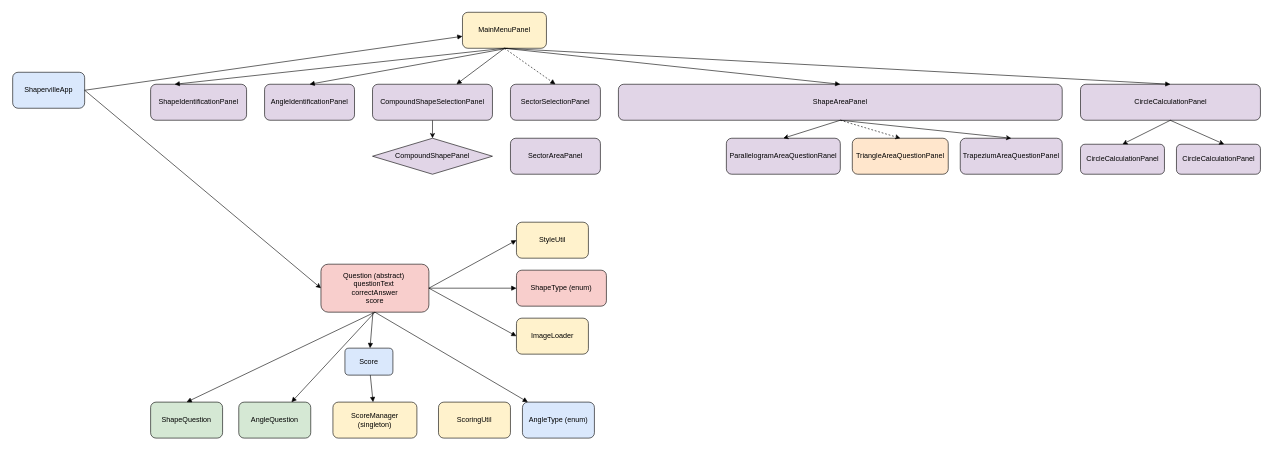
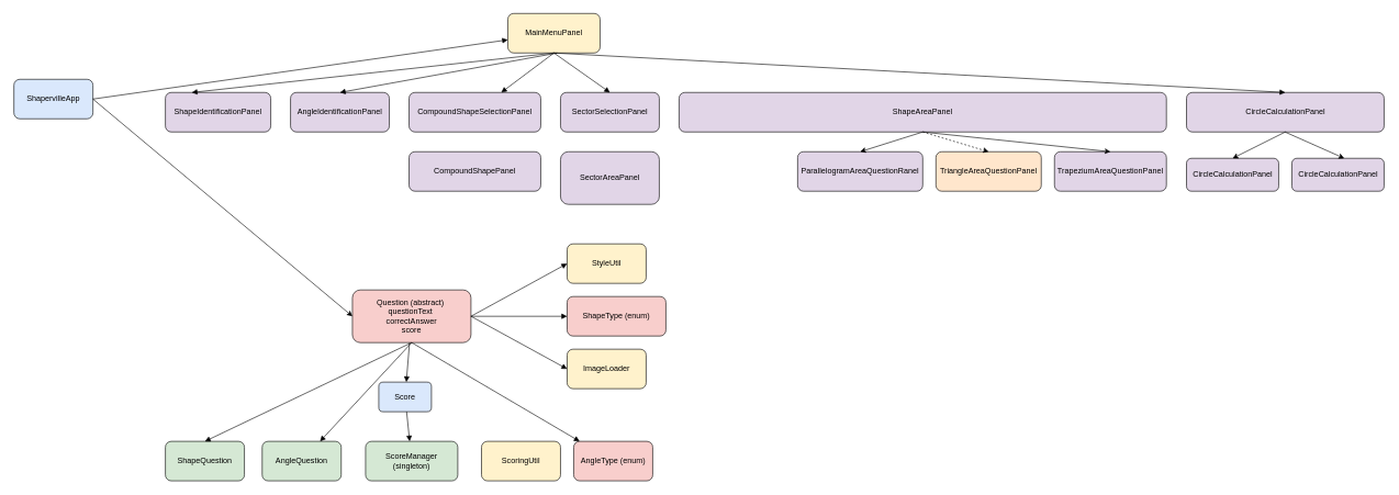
  <mxCell id="0" />
  <mxCell id="1" parent="0" />
  <mxCell id="2" value="ShapervilleApp" style="rounded=1;whiteSpace=wrap;html=1;fillColor=#DAE8FC;" vertex="1" parent="1"><mxGeometry x="20" y="120" width="120" height="60" as="geometry" /></mxCell>
  <mxCell id="3" value="MainMenuPanel" style="rounded=1;whiteSpace=wrap;html=1;fillColor=#FFF2CC;" vertex="1" parent="1"><mxGeometry x="770" y="20" width="140" height="60" as="geometry" /></mxCell>
  <mxCell id="4" value="ShapeIdentificationPanel" style="rounded=1;whiteSpace=wrap;html=1;fillColor=#E1D5E7;" vertex="1" parent="1"><mxGeometry x="250" y="140" width="160" height="60" as="geometry" /></mxCell>
  <mxCell id="5" value="AngleIdentificationPanel" style="rounded=1;whiteSpace=wrap;html=1;fillColor=#E1D5E7;" vertex="1" parent="1"><mxGeometry x="440" y="140" width="150" height="60" as="geometry" /></mxCell>
  <mxCell id="6" value="ShapeAreaPanel" style="rounded=1;whiteSpace=wrap;html=1;fillColor=#E1D5E7;" vertex="1" parent="1"><mxGeometry x="1030" y="140" width="740" height="60" as="geometry" /></mxCell>
  <mxCell id="7" value="CircleCalculationPanel" style="rounded=1;whiteSpace=wrap;html=1;fillColor=#E1D5E7;" vertex="1" parent="1"><mxGeometry x="1800.5" y="140" width="300" height="60" as="geometry" /></mxCell>
- <mxCell id="8" style="edgeStyle=orthogonalEdgeStyle;rounded=0;orthogonalLoop=1;jettySize=auto;html=1;exitX=0.5;exitY=1;exitDx=0;exitDy=0;entryX=0.5;entryY=0;entryDx=0;entryDy=0;" edge="1" parent="1" source="9" target="36"><mxGeometry relative="1" as="geometry" /></mxCell>
  <mxCell id="9" value="CompoundShapeSelectionPanel" style="rounded=1;whiteSpace=wrap;html=1;fillColor=#E1D5E7;" vertex="1" parent="1"><mxGeometry x="620" y="140" width="200" height="60" as="geometry" /></mxCell>
  <mxCell id="10" value="SectorSelectionPanel" style="rounded=1;whiteSpace=wrap;html=1;fillColor=#E1D5E7;" vertex="1" parent="1"><mxGeometry x="850" y="140" width="150" height="60" as="geometry" /></mxCell>
  <mxCell id="11" style="endArrow=block;html=1;" edge="1" parent="1" target="3"><mxGeometry relative="1" as="geometry"><mxPoint x="140" y="150" as="sourcePoint" /></mxGeometry></mxCell>
  <mxCell id="12" style="endArrow=block;html=1;" edge="1" parent="1" target="4"><mxGeometry relative="1" as="geometry"><mxPoint x="840" y="80" as="sourcePoint" /><Array as="points"><mxPoint x="290" y="140" /></Array></mxGeometry></mxCell>
  <mxCell id="13" style="endArrow=block;html=1;entryX=0.5;entryY=0;entryDx=0;entryDy=0;" edge="1" parent="1" target="5"><mxGeometry relative="1" as="geometry"><mxPoint x="845" y="80" as="sourcePoint" /><mxPoint x="720" y="140" as="targetPoint" /></mxGeometry></mxCell>
- <mxCell id="14" style="endArrow=block;html=1;exitX=0.5;exitY=1;exitDx=0;exitDy=0;entryX=0.5;entryY=0;entryDx=0;entryDy=0;" edge="1" parent="1" source="3" target="6"><mxGeometry relative="1" as="geometry" /></mxCell>
  <mxCell id="15" style="endArrow=block;html=1;entryX=0.5;entryY=0;entryDx=0;entryDy=0;exitX=0.5;exitY=1;exitDx=0;exitDy=0;" edge="1" parent="1" source="3" target="7"><mxGeometry relative="1" as="geometry" /></mxCell>
  <mxCell id="16" style="endArrow=block;html=1;" edge="1" parent="1" target="9"><mxGeometry relative="1" as="geometry"><mxPoint x="840" y="80" as="sourcePoint" /></mxGeometry></mxCell>
- <mxCell id="17" style="endArrow=block;html=1;exitX=0.5;exitY=1;exitDx=0;exitDy=0;entryX=0.5;entryY=0;entryDx=0;entryDy=0;dashed=1;" edge="1" parent="1" source="3" target="10"><mxGeometry relative="1" as="geometry"><mxPoint x="1087" y="140" as="targetPoint" /></mxGeometry></mxCell>
+ <mxCell id="17" style="endArrow=block;html=1;exitX=0.5;exitY=1;exitDx=0;exitDy=0;entryX=0.5;entryY=0;entryDx=0;entryDy=0;" edge="1" parent="1" source="3" target="10"><mxGeometry relative="1" as="geometry"><mxPoint x="1087" y="140" as="targetPoint" /></mxGeometry></mxCell>
  <mxCell id="18" value="Question (abstract)&amp;nbsp;&lt;div&gt;questionText&amp;nbsp;&lt;/div&gt;&lt;div&gt;correctAnswer&lt;/div&gt;&lt;div&gt;score&lt;/div&gt;" style="rounded=1;whiteSpace=wrap;html=1;fillColor=#F8CECC;" vertex="1" parent="1"><mxGeometry x="534" y="440" width="180" height="80" as="geometry" /></mxCell>
  <mxCell id="19" value="ShapeQuestion" style="rounded=1;whiteSpace=wrap;html=1;fillColor=#D5E8D4;" vertex="1" parent="1"><mxGeometry x="250" y="670" width="120" height="60" as="geometry" /></mxCell>
  <mxCell id="20" value="AngleQuestion" style="rounded=1;whiteSpace=wrap;html=1;fillColor=#D5E8D4;" vertex="1" parent="1"><mxGeometry x="397" y="670" width="120" height="60" as="geometry" /></mxCell>
  <mxCell id="21" value="Score" style="rounded=1;whiteSpace=wrap;html=1;fillColor=#DAE8FC;" vertex="1" parent="1"><mxGeometry x="574" y="580" width="80" height="45" as="geometry" /></mxCell>
- <mxCell id="22" value="ScoreManager (singleton)" style="rounded=1;whiteSpace=wrap;html=1;fillColor=#FFF2CC;" vertex="1" parent="1"><mxGeometry x="554" y="670" width="140" height="60" as="geometry" /></mxCell>
+ <mxCell id="22" value="ScoreManager (singleton)" style="rounded=1;whiteSpace=wrap;html=1;fillColor=#d5e8d4;" vertex="1" parent="1"><mxGeometry x="554" y="670" width="140" height="60" as="geometry" /></mxCell>
  <mxCell id="23" value="ScoringUtil" style="rounded=1;whiteSpace=wrap;html=1;fillColor=#FFF2CC;" vertex="1" parent="1"><mxGeometry x="730" y="670" width="120" height="60" as="geometry" /></mxCell>
  <mxCell id="24" value="ImageLoader" style="rounded=1;whiteSpace=wrap;html=1;fillColor=#FFF2CC;" vertex="1" parent="1"><mxGeometry x="860" y="530" width="120" height="60" as="geometry" /></mxCell>
  <mxCell id="25" value="StyleUtil" style="rounded=1;whiteSpace=wrap;html=1;fillColor=#FFF2CC;" vertex="1" parent="1"><mxGeometry x="860" y="370" width="120" height="60" as="geometry" /></mxCell>
  <mxCell id="26" value="ShapeType (enum)" style="rounded=1;whiteSpace=wrap;html=1;fillColor=#F8CECC;" vertex="1" parent="1"><mxGeometry x="860" y="450" width="150" height="60" as="geometry" /></mxCell>
- <mxCell id="27" value="AngleType (enum)" style="rounded=1;whiteSpace=wrap;html=1;fillColor=#dae8fc;" vertex="1" parent="1"><mxGeometry x="870" y="670" width="120" height="60" as="geometry" /></mxCell>
+ <mxCell id="27" value="AngleType (enum)" style="rounded=1;whiteSpace=wrap;html=1;fillColor=#F8CECC;" vertex="1" parent="1"><mxGeometry x="870" y="670" width="120" height="60" as="geometry" /></mxCell>
  <mxCell id="28" style="endArrow=block;html=1;exitX=0.5;exitY=1;exitDx=0;exitDy=0;entryX=0.5;entryY=0;entryDx=0;entryDy=0;" edge="1" parent="1" source="18" target="19"><mxGeometry relative="1" as="geometry"><mxPoint x="362" y="670" as="targetPoint" /></mxGeometry></mxCell>
  <mxCell id="29" style="endArrow=block;html=1;exitX=0.5;exitY=1;exitDx=0;exitDy=0;" edge="1" parent="1" source="18" target="20"><mxGeometry relative="1" as="geometry" /></mxCell>
  <mxCell id="30" style="endArrow=block;html=1;" edge="1" parent="1" source="18" target="21"><mxGeometry relative="1" as="geometry" /></mxCell>
  <mxCell id="31" style="endArrow=block;html=1;" edge="1" parent="1" source="21" target="22"><mxGeometry relative="1" as="geometry" /></mxCell>
  <mxCell id="32" style="endArrow=block;html=1;exitX=1;exitY=0.5;exitDx=0;exitDy=0;entryX=0;entryY=0.5;entryDx=0;entryDy=0;" edge="1" parent="1" source="18" target="24"><mxGeometry relative="1" as="geometry"><Array as="points" /></mxGeometry></mxCell>
  <mxCell id="33" style="endArrow=block;html=1;exitX=1;exitY=0.5;exitDx=0;exitDy=0;entryX=0;entryY=0.5;entryDx=0;entryDy=0;" edge="1" parent="1" source="18" target="26"><mxGeometry relative="1" as="geometry" /></mxCell>
  <mxCell id="34" style="endArrow=block;html=1;exitX=0.5;exitY=1;exitDx=0;exitDy=0;" edge="1" parent="1" source="18" target="27"><mxGeometry relative="1" as="geometry" /></mxCell>
  <mxCell id="35" style="endArrow=block;html=1;exitX=1;exitY=0.5;exitDx=0;exitDy=0;entryX=0;entryY=0.5;entryDx=0;entryDy=0;" edge="1" parent="1" source="18"><mxGeometry relative="1" as="geometry"><mxPoint x="720" y="500" as="sourcePoint" /><mxPoint x="860" y="400" as="targetPoint" /></mxGeometry></mxCell>
- <mxCell id="36" value="CompoundShape&lt;span style=&quot;background-color: transparent; color: light-dark(rgb(0, 0, 0), rgb(255, 255, 255));&quot;&gt;Panel&lt;/span&gt;" style="rhombus;whiteSpace=wrap;html=1;fillColor=#E1D5E7;" vertex="1" parent="1"><mxGeometry x="620" y="230" width="200" height="60" as="geometry" /></mxCell>
- <mxCell id="37" value="&lt;div&gt;SectorAreaPanel&lt;/div&gt;" style="rounded=1;whiteSpace=wrap;html=1;fillColor=#E1D5E7;" vertex="1" parent="1"><mxGeometry x="850" y="230" width="150" height="60" as="geometry" /></mxCell>
+ <mxCell id="36" value="CompoundShape&lt;span style=&quot;background-color: transparent; color: light-dark(rgb(0, 0, 0), rgb(255, 255, 255));&quot;&gt;Panel&lt;/span&gt;" style="rounded=1;whiteSpace=wrap;html=1;fillColor=#E1D5E7;" vertex="1" parent="1"><mxGeometry x="620" y="230" width="200" height="60" as="geometry" /></mxCell>
+ <mxCell id="37" value="&lt;div&gt;SectorAreaPanel&lt;/div&gt;" style="rounded=1;whiteSpace=wrap;html=1;fillColor=#E1D5E7;" vertex="1" parent="1"><mxGeometry x="850" y="230" width="150" height="80" as="geometry" /></mxCell>
  <mxCell id="38" value="ParallelogramAreaQuestionRanel" style="rounded=1;whiteSpace=wrap;html=1;fillColor=#E1D5E7;" vertex="1" parent="1"><mxGeometry x="1210" y="230" width="190" height="60" as="geometry" /></mxCell>
  <mxCell id="39" value="TriangleAreaQuestionPanel" style="rounded=1;whiteSpace=wrap;html=1;fillColor=#ffe6cc;" vertex="1" parent="1"><mxGeometry x="1420" y="230" width="160" height="60" as="geometry" /></mxCell>
  <mxCell id="40" value="TrapeziumAreaQuestionPanel" style="rounded=1;whiteSpace=wrap;html=1;fillColor=#E1D5E7;" vertex="1" parent="1"><mxGeometry x="1600" y="230" width="170" height="60" as="geometry" /></mxCell>
  <mxCell id="41" value="" style="endArrow=classic;html=1;rounded=0;entryX=0.5;entryY=0;entryDx=0;entryDy=0;exitX=0.5;exitY=1;exitDx=0;exitDy=0;" edge="1" parent="1" source="6" target="38"><mxGeometry width="50" height="50" relative="1" as="geometry"><mxPoint x="1800" y="200" as="sourcePoint" /><mxPoint x="1680" y="240" as="targetPoint" /></mxGeometry></mxCell>
  <mxCell id="42" value="" style="endArrow=classic;html=1;rounded=0;entryX=0.5;entryY=0;entryDx=0;entryDy=0;exitX=0.5;exitY=1;exitDx=0;exitDy=0;dashed=1;" edge="1" parent="1" source="6" target="39"><mxGeometry width="50" height="50" relative="1" as="geometry"><mxPoint x="1410" y="200" as="sourcePoint" /><mxPoint x="1880" y="250" as="targetPoint" /></mxGeometry></mxCell>
  <mxCell id="43" value="" style="endArrow=classic;html=1;rounded=0;entryX=0.5;entryY=0;entryDx=0;entryDy=0;exitX=0.5;exitY=1;exitDx=0;exitDy=0;" edge="1" parent="1" source="6" target="40"><mxGeometry width="50" height="50" relative="1" as="geometry"><mxPoint x="1800" y="200" as="sourcePoint" /><mxPoint x="1900" y="230" as="targetPoint" /></mxGeometry></mxCell>
  <mxCell id="44" value="CircleCalculationPanel" style="rounded=1;whiteSpace=wrap;html=1;fillColor=#E1D5E7;" vertex="1" parent="1"><mxGeometry x="1800.5" y="240" width="140" height="50" as="geometry" /></mxCell>
  <mxCell id="45" value="" style="endArrow=classic;html=1;rounded=0;entryX=0.5;entryY=0;entryDx=0;entryDy=0;exitX=0.5;exitY=1;exitDx=0;exitDy=0;" edge="1" parent="1" source="7" target="44"><mxGeometry width="50" height="50" relative="1" as="geometry"><mxPoint x="1960" y="200" as="sourcePoint" /><mxPoint x="1840" y="260" as="targetPoint" /><Array as="points" /></mxGeometry></mxCell>
  <mxCell id="46" value="CircleCalculationPanel" style="rounded=1;whiteSpace=wrap;html=1;fillColor=#E1D5E7;" vertex="1" parent="1"><mxGeometry x="1960.5" y="240" width="140" height="50" as="geometry" /></mxCell>
  <mxCell id="47" value="" style="endArrow=classic;html=1;rounded=0;" edge="1" parent="1"><mxGeometry width="50" height="50" relative="1" as="geometry"><mxPoint x="1950" y="200" as="sourcePoint" /><mxPoint x="2040" y="240" as="targetPoint" /></mxGeometry></mxCell>
  <mxCell id="48" value="" style="endArrow=classic;html=1;rounded=0;exitX=1;exitY=0.5;exitDx=0;exitDy=0;entryX=0;entryY=0.5;entryDx=0;entryDy=0;" edge="1" parent="1" source="2" target="18"><mxGeometry width="50" height="50" relative="1" as="geometry"><mxPoint x="930" y="450" as="sourcePoint" /><mxPoint x="980" y="400" as="targetPoint" /></mxGeometry></mxCell>
